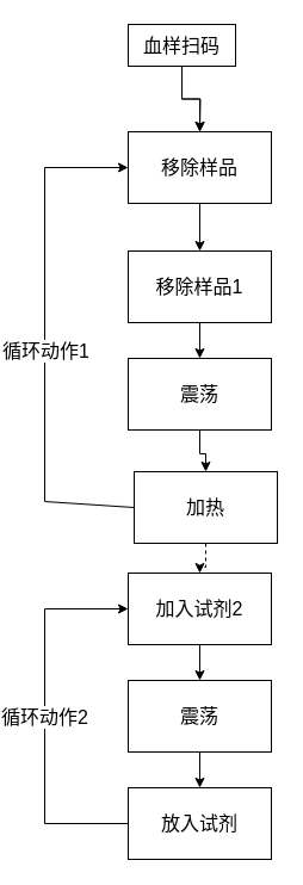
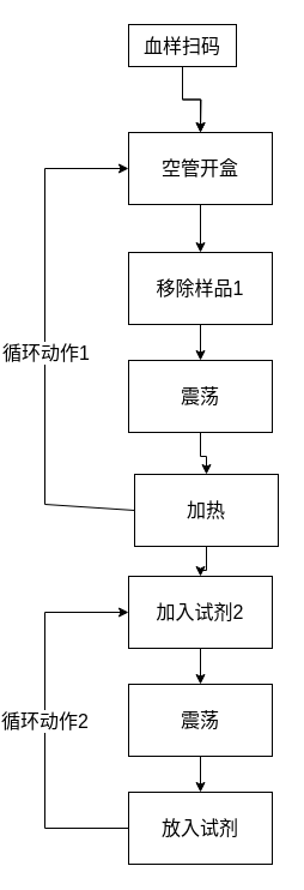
  <mxCell id="0" />
  <mxCell id="1" parent="0" />
  <mxCell id="2" style="edgeStyle=orthogonalEdgeStyle;rounded=0;orthogonalLoop=1;jettySize=auto;html=1;entryX=0.5;entryY=0;entryDx=0;entryDy=0;fontSize=16;" edge="1" parent="1" source="3" target="8"><mxGeometry relative="1" as="geometry" /></mxCell>
- <mxCell id="3" value="移除样品" style="rounded=0;whiteSpace=wrap;html=1;fontSize=16;" vertex="1" parent="1"><mxGeometry x="90" y="110" width="120" height="60" as="geometry" /></mxCell>
+ <mxCell id="3" value="空管开盒" style="rounded=0;whiteSpace=wrap;html=1;fontSize=16;" vertex="1" parent="1"><mxGeometry x="90" y="110" width="120" height="60" as="geometry" /></mxCell>
  <mxCell id="4" value="" style="edgeStyle=orthogonalEdgeStyle;rounded=0;orthogonalLoop=1;jettySize=auto;html=1;fontSize=16;" edge="1" parent="1" source="6"><mxGeometry relative="1" as="geometry"><mxPoint x="150" y="110" as="targetPoint" /></mxGeometry></mxCell>
  <mxCell id="5" style="edgeStyle=orthogonalEdgeStyle;rounded=0;orthogonalLoop=1;jettySize=auto;html=1;entryX=0.5;entryY=0;entryDx=0;entryDy=0;fontSize=16;" edge="1" parent="1" source="6" target="3"><mxGeometry relative="1" as="geometry" /></mxCell>
  <mxCell id="6" value="血样扫码" style="rounded=0;whiteSpace=wrap;html=1;fontSize=16;" vertex="1" parent="1"><mxGeometry x="90" y="20" width="90" height="35" as="geometry" /></mxCell>
  <mxCell id="7" style="edgeStyle=orthogonalEdgeStyle;rounded=0;orthogonalLoop=1;jettySize=auto;html=1;entryX=0.5;entryY=0;entryDx=0;entryDy=0;fontSize=16;" edge="1" parent="1" source="8" target="10"><mxGeometry relative="1" as="geometry" /></mxCell>
  <mxCell id="8" value="移除样品1" style="rounded=0;whiteSpace=wrap;html=1;fontSize=16;" vertex="1" parent="1"><mxGeometry x="90" y="210" width="120" height="60" as="geometry" /></mxCell>
  <mxCell id="9" style="edgeStyle=orthogonalEdgeStyle;rounded=0;orthogonalLoop=1;jettySize=auto;html=1;entryX=0.5;entryY=0;entryDx=0;entryDy=0;fontSize=16;" edge="1" parent="1" source="10" target="12"><mxGeometry relative="1" as="geometry" /></mxCell>
  <mxCell id="10" value="震荡" style="rounded=0;whiteSpace=wrap;html=1;fontSize=16;" vertex="1" parent="1"><mxGeometry x="90" y="300" width="120" height="60" as="geometry" /></mxCell>
- <mxCell id="11" style="edgeStyle=orthogonalEdgeStyle;rounded=0;orthogonalLoop=1;jettySize=auto;html=1;entryX=0.5;entryY=0;entryDx=0;entryDy=0;dashed=1;" edge="1" parent="1" source="12" target="16"><mxGeometry relative="1" as="geometry" /></mxCell>
+ <mxCell id="11" style="edgeStyle=orthogonalEdgeStyle;rounded=0;orthogonalLoop=1;jettySize=auto;html=1;entryX=0.5;entryY=0;entryDx=0;entryDy=0;" edge="1" parent="1" source="12" target="16"><mxGeometry relative="1" as="geometry" /></mxCell>
  <mxCell id="12" value="加热" style="rounded=0;whiteSpace=wrap;html=1;fontSize=16;" vertex="1" parent="1"><mxGeometry x="95" y="395" width="120" height="60" as="geometry" /></mxCell>
  <mxCell id="13" value="" style="endArrow=classic;html=1;rounded=0;exitX=0;exitY=0.5;exitDx=0;exitDy=0;entryX=0;entryY=0.5;entryDx=0;entryDy=0;fontSize=16;" edge="1" parent="1" source="12" target="3"><mxGeometry width="50" height="50" relative="1" as="geometry"><mxPoint x="-60" y="250" as="sourcePoint" /><mxPoint x="-10" y="130" as="targetPoint" /><Array as="points"><mxPoint x="20" y="420" /><mxPoint x="20" y="140" /></Array></mxGeometry></mxCell>
  <mxCell id="14" value="循环动作1" style="edgeLabel;html=1;align=center;verticalAlign=middle;resizable=0;points=[];fontSize=16;" vertex="1" connectable="0" parent="13"><mxGeometry x="-0.01" relative="1" as="geometry"><mxPoint y="8" as="offset" /></mxGeometry></mxCell>
  <mxCell id="15" style="edgeStyle=orthogonalEdgeStyle;rounded=0;orthogonalLoop=1;jettySize=auto;html=1;entryX=0.5;entryY=0;entryDx=0;entryDy=0;fontSize=16;" edge="1" parent="1" source="16" target="18"><mxGeometry relative="1" as="geometry" /></mxCell>
  <mxCell id="16" value="加入试剂2" style="rounded=0;whiteSpace=wrap;html=1;fontSize=16;" vertex="1" parent="1"><mxGeometry x="90" y="480" width="120" height="60" as="geometry" /></mxCell>
  <mxCell id="17" style="edgeStyle=orthogonalEdgeStyle;rounded=0;orthogonalLoop=1;jettySize=auto;html=1;entryX=0.5;entryY=0;entryDx=0;entryDy=0;fontSize=16;" edge="1" parent="1" source="18" target="19"><mxGeometry relative="1" as="geometry" /></mxCell>
  <mxCell id="18" value="震荡" style="rounded=0;whiteSpace=wrap;html=1;fontSize=16;" vertex="1" parent="1"><mxGeometry x="90" y="570" width="120" height="60" as="geometry" /></mxCell>
  <mxCell id="19" value="放入试剂" style="rounded=0;whiteSpace=wrap;html=1;fontSize=16;" vertex="1" parent="1"><mxGeometry x="90" y="660" width="120" height="60" as="geometry" /></mxCell>
  <mxCell id="20" value="" style="endArrow=classic;html=1;rounded=0;exitX=0;exitY=0.5;exitDx=0;exitDy=0;entryX=0;entryY=0.5;entryDx=0;entryDy=0;fontSize=16;" edge="1" parent="1" source="19" target="16"><mxGeometry width="50" height="50" relative="1" as="geometry"><mxPoint x="0" y="720" as="sourcePoint" /><mxPoint x="30" y="530" as="targetPoint" /><Array as="points"><mxPoint x="20" y="690" /><mxPoint x="20" y="510" /></Array></mxGeometry></mxCell>
  <mxCell id="21" value="循环动作2" style="edgeLabel;html=1;align=center;verticalAlign=middle;resizable=0;points=[];fontSize=16;" vertex="1" connectable="0" parent="20"><mxGeometry x="-0.037" y="1" relative="1" as="geometry"><mxPoint y="-6" as="offset" /></mxGeometry></mxCell>
